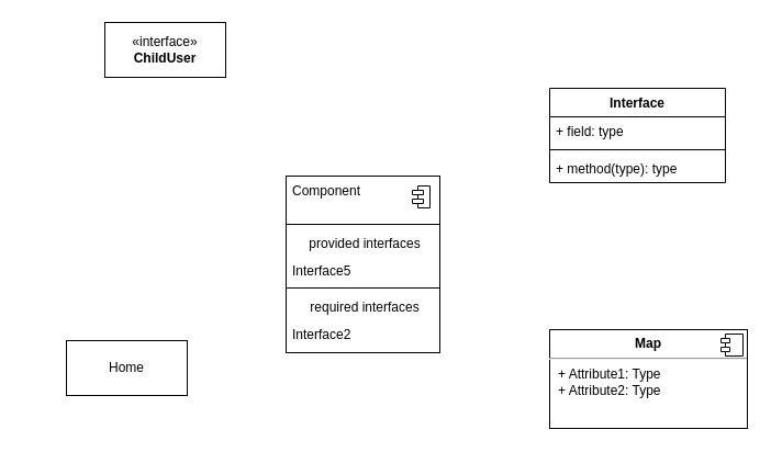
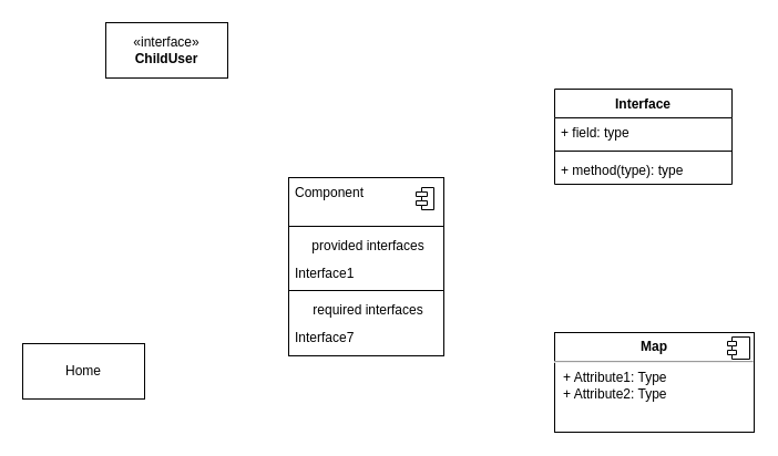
  <mxCell id="0" />
  <mxCell id="1" parent="0" />
  <mxCell id="2" value="«interface»&lt;br&gt;&lt;b&gt;ChildUser&lt;/b&gt;" style="html=1;whiteSpace=wrap;" vertex="1" parent="1"><mxGeometry x="95" y="20" width="110" height="50" as="geometry" /></mxCell>
  <mxCell id="3" value="Interface" style="swimlane;fontStyle=1;align=center;verticalAlign=top;childLayout=stackLayout;horizontal=1;startSize=26;horizontalStack=0;resizeParent=1;resizeParentMax=0;resizeLast=0;collapsible=1;marginBottom=0;whiteSpace=wrap;html=1;" vertex="1" parent="1"><mxGeometry x="500" y="80" width="160" height="86" as="geometry"><mxRectangle x="230" y="300" width="100" height="30" as="alternateBounds" /></mxGeometry></mxCell>
  <mxCell id="4" value="+ field: type" style="text;strokeColor=none;fillColor=none;align=left;verticalAlign=top;spacingLeft=4;spacingRight=4;overflow=hidden;rotatable=0;points=[[0,0.5],[1,0.5]];portConstraint=eastwest;whiteSpace=wrap;html=1;" vertex="1" parent="3"><mxGeometry y="26" width="160" height="26" as="geometry" /></mxCell>
  <mxCell id="5" value="" style="line;strokeWidth=1;fillColor=none;align=left;verticalAlign=middle;spacingTop=-1;spacingLeft=3;spacingRight=3;rotatable=0;labelPosition=right;points=[];portConstraint=eastwest;strokeColor=inherit;" vertex="1" parent="3"><mxGeometry y="52" width="160" height="8" as="geometry" /></mxCell>
  <mxCell id="6" value="+ method(type): type" style="text;strokeColor=none;fillColor=none;align=left;verticalAlign=top;spacingLeft=4;spacingRight=4;overflow=hidden;rotatable=0;points=[[0,0.5],[1,0.5]];portConstraint=eastwest;whiteSpace=wrap;html=1;" vertex="1" parent="3"><mxGeometry y="60" width="160" height="26" as="geometry" /></mxCell>
- <mxCell id="7" value="Home" style="html=1;whiteSpace=wrap;" vertex="1" parent="1"><mxGeometry x="60" y="310" width="110" height="50" as="geometry" /></mxCell>
+ <mxCell id="7" value="Home" style="html=1;whiteSpace=wrap;" vertex="1" parent="1"><mxGeometry x="20" y="310" width="110" height="50" as="geometry" /></mxCell>
  <mxCell id="8" value="&lt;p style=&quot;margin:0px;margin-top:6px;text-align:center;&quot;&gt;&lt;b&gt;Map&lt;/b&gt;&lt;/p&gt;&lt;hr&gt;&lt;p style=&quot;margin:0px;margin-left:8px;&quot;&gt;+ Attribute1: Type&lt;br&gt;+ Attribute2: Type&lt;/p&gt;" style="align=left;overflow=fill;html=1;dropTarget=0;whiteSpace=wrap;" vertex="1" parent="1"><mxGeometry x="500" y="300" width="180" height="90" as="geometry" /></mxCell>
  <mxCell id="9" value="" style="shape=component;jettyWidth=8;jettyHeight=4;" vertex="1" parent="8"><mxGeometry x="1" width="20" height="20" relative="1" as="geometry"><mxPoint x="-24" y="4" as="offset" /></mxGeometry></mxCell>
  <mxCell id="10" value="" style="fontStyle=1;align=center;verticalAlign=top;childLayout=stackLayout;horizontal=1;horizontalStack=0;resizeParent=1;resizeParentMax=0;resizeLast=0;marginBottom=0;" vertex="1" parent="1"><mxGeometry x="260" y="160" width="140" height="161" as="geometry" /></mxCell>
  <mxCell id="11" value="Component" style="html=1;align=left;spacingLeft=4;verticalAlign=top;strokeColor=none;fillColor=none;whiteSpace=wrap;" vertex="1" parent="10"><mxGeometry width="140" height="40" as="geometry" /></mxCell>
  <mxCell id="12" value="" style="shape=module;jettyWidth=10;jettyHeight=4;" vertex="1" parent="11"><mxGeometry x="1" width="16" height="20" relative="1" as="geometry"><mxPoint x="-25" y="9" as="offset" /></mxGeometry></mxCell>
  <mxCell id="13" value="" style="line;strokeWidth=1;fillColor=none;align=left;verticalAlign=middle;spacingTop=-1;spacingLeft=3;spacingRight=3;rotatable=0;labelPosition=right;points=[];portConstraint=eastwest;" vertex="1" parent="10"><mxGeometry y="40" width="140" height="8" as="geometry" /></mxCell>
  <mxCell id="14" value="provided interfaces" style="html=1;align=center;spacingLeft=4;verticalAlign=top;strokeColor=none;fillColor=none;whiteSpace=wrap;" vertex="1" parent="10"><mxGeometry y="48" width="140" height="25" as="geometry" /></mxCell>
- <mxCell id="15" value="Interface5" style="html=1;align=left;spacingLeft=4;verticalAlign=top;strokeColor=none;fillColor=none;whiteSpace=wrap;" vertex="1" parent="10"><mxGeometry y="73" width="140" height="25" as="geometry" /></mxCell>
+ <mxCell id="15" value="Interface1" style="html=1;align=left;spacingLeft=4;verticalAlign=top;strokeColor=none;fillColor=none;whiteSpace=wrap;" vertex="1" parent="10"><mxGeometry y="73" width="140" height="25" as="geometry" /></mxCell>
  <mxCell id="16" value="" style="line;strokeWidth=1;fillColor=none;align=left;verticalAlign=middle;spacingTop=-1;spacingLeft=3;spacingRight=3;rotatable=0;labelPosition=right;points=[];portConstraint=eastwest;" vertex="1" parent="10"><mxGeometry y="98" width="140" height="8" as="geometry" /></mxCell>
  <mxCell id="17" value="required interfaces" style="html=1;align=center;spacingLeft=4;verticalAlign=top;strokeColor=none;fillColor=none;whiteSpace=wrap;" vertex="1" parent="10"><mxGeometry y="106" width="140" height="25" as="geometry" /></mxCell>
- <mxCell id="18" value="Interface2" style="html=1;align=left;spacingLeft=4;verticalAlign=top;strokeColor=none;fillColor=none;whiteSpace=wrap;" vertex="1" parent="10"><mxGeometry y="131" width="140" height="30" as="geometry" /></mxCell>
+ <mxCell id="18" value="Interface7" style="html=1;align=left;spacingLeft=4;verticalAlign=top;strokeColor=none;fillColor=none;whiteSpace=wrap;" vertex="1" parent="10"><mxGeometry y="131" width="140" height="30" as="geometry" /></mxCell>
